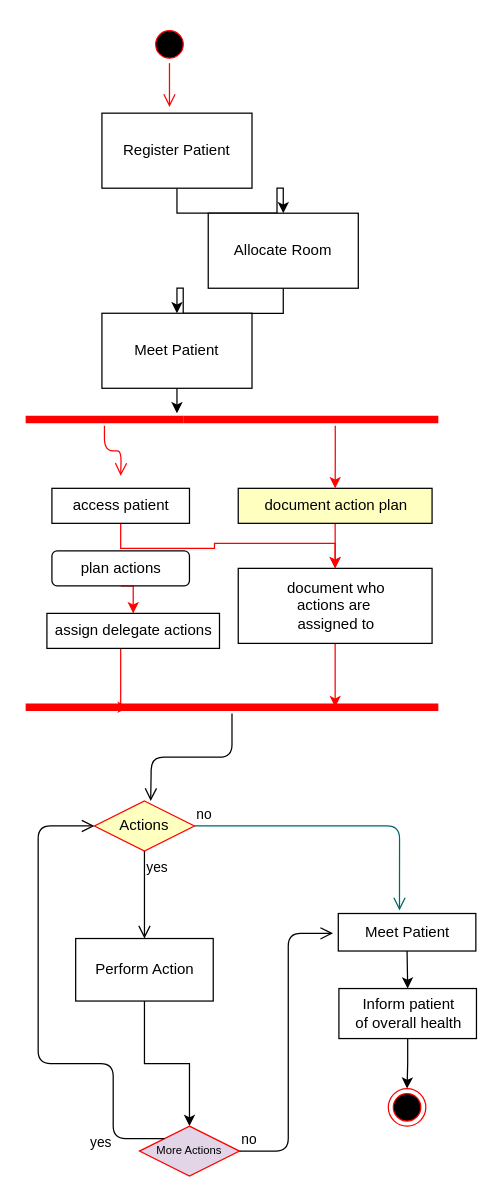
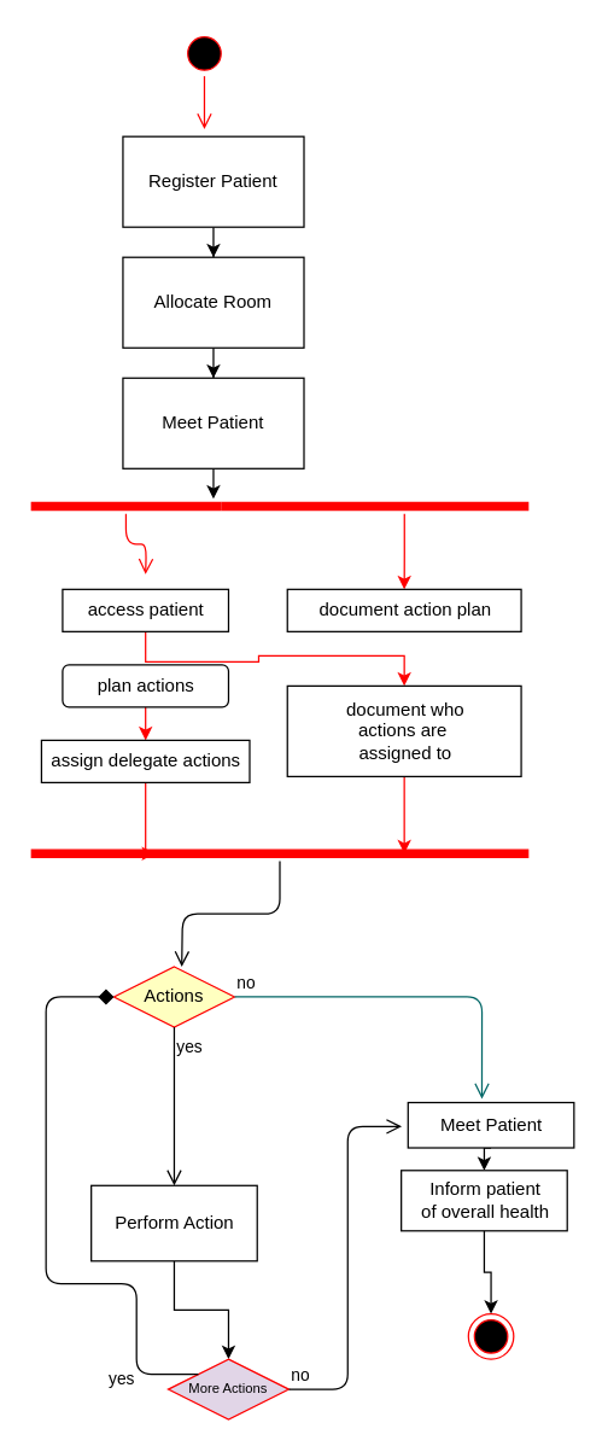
  <mxCell id="0" />
  <mxCell id="1" parent="0" />
  <mxCell id="2" value="" style="ellipse;html=1;shape=startState;fillColor=#000000;strokeColor=#ff0000;" vertex="1" parent="1"><mxGeometry x="120" y="20" width="30" height="30" as="geometry" /></mxCell>
  <mxCell id="3" value="" style="edgeStyle=orthogonalEdgeStyle;html=1;verticalAlign=bottom;endArrow=open;endSize=8;strokeColor=#ff0000;entryX=0.45;entryY=-0.083;entryDx=0;entryDy=0;entryPerimeter=0;" edge="1" source="2" parent="1"><mxGeometry relative="1" as="geometry"><mxPoint x="135" y="85" as="targetPoint" /></mxGeometry></mxCell>
  <mxCell id="4" value="" style="edgeStyle=orthogonalEdgeStyle;rounded=0;orthogonalLoop=1;jettySize=auto;html=1;" edge="1" parent="1" source="5" target="7"><mxGeometry relative="1" as="geometry" /></mxCell>
  <mxCell id="5" value="Register Patient" style="rounded=0;whiteSpace=wrap;html=1;" vertex="1" parent="1"><mxGeometry x="81" y="90" width="120" height="60" as="geometry" /></mxCell>
  <mxCell id="6" value="" style="edgeStyle=orthogonalEdgeStyle;rounded=0;orthogonalLoop=1;jettySize=auto;html=1;" edge="1" parent="1" source="7" target="9"><mxGeometry relative="1" as="geometry" /></mxCell>
- <mxCell id="7" value="Allocate Room" style="rounded=0;whiteSpace=wrap;html=1;" vertex="1" parent="1"><mxGeometry x="166" y="170" width="120" height="60" as="geometry" /></mxCell>
+ <mxCell id="7" value="Allocate Room" style="rounded=0;whiteSpace=wrap;html=1;" vertex="1" parent="1"><mxGeometry x="81" y="170" width="120" height="60" as="geometry" /></mxCell>
  <mxCell id="8" value="" style="edgeStyle=orthogonalEdgeStyle;rounded=0;orthogonalLoop=1;jettySize=auto;html=1;" edge="1" parent="1" source="9"><mxGeometry relative="1" as="geometry"><mxPoint x="141" y="330" as="targetPoint" /></mxGeometry></mxCell>
  <mxCell id="9" value="Meet Patient" style="rounded=0;whiteSpace=wrap;html=1;" vertex="1" parent="1"><mxGeometry x="81" y="250" width="120" height="60" as="geometry" /></mxCell>
  <mxCell id="10" value="" style="shape=line;html=1;strokeWidth=6;strokeColor=#ff0000;" vertex="1" parent="1"><mxGeometry x="20" y="330" width="126" height="10" as="geometry" /></mxCell>
  <mxCell id="11" value="" style="edgeStyle=orthogonalEdgeStyle;html=1;verticalAlign=bottom;endArrow=open;endSize=8;strokeColor=#ff0000;" edge="1" source="10" parent="1"><mxGeometry relative="1" as="geometry"><mxPoint x="96" y="380" as="targetPoint" /></mxGeometry></mxCell>
  <mxCell id="12" value="" style="shape=line;html=1;strokeWidth=6;strokeColor=#ff0000;" vertex="1" parent="1"><mxGeometry x="146" y="330" width="204" height="10" as="geometry" /></mxCell>
  <mxCell id="13" style="edgeStyle=orthogonalEdgeStyle;rounded=0;orthogonalLoop=1;jettySize=auto;html=1;exitX=0.5;exitY=1;exitDx=0;exitDy=0;strokeColor=#FF0000;" edge="1" parent="1" source="14" target="23"><mxGeometry relative="1" as="geometry" /></mxCell>
  <mxCell id="14" value="access patient" style="html=1;" vertex="1" parent="1"><mxGeometry x="41" y="390" width="110" height="28" as="geometry" /></mxCell>
  <mxCell id="15" style="edgeStyle=orthogonalEdgeStyle;rounded=0;orthogonalLoop=1;jettySize=auto;html=1;exitX=0.5;exitY=1;exitDx=0;exitDy=0;entryX=0.5;entryY=0;entryDx=0;entryDy=0;strokeColor=#FF0000;" edge="1" parent="1" source="16" target="18"><mxGeometry relative="1" as="geometry" /></mxCell>
  <mxCell id="16" value="plan actions" style="html=1;rounded=1;" vertex="1" parent="1"><mxGeometry x="41" y="440" width="110" height="28" as="geometry" /></mxCell>
  <mxCell id="17" value="" style="edgeStyle=orthogonalEdgeStyle;rounded=0;orthogonalLoop=1;jettySize=auto;html=1;strokeColor=#FF0000;entryX=0.25;entryY=0.5;entryDx=0;entryDy=0;entryPerimeter=0;" edge="1" parent="1" source="18" target="24"><mxGeometry relative="1" as="geometry"><mxPoint x="96" y="598" as="targetPoint" /><Array as="points"><mxPoint x="96" y="565" /></Array></mxGeometry></mxCell>
- <mxCell id="18" value="assign delegate actions" style="html=1;" vertex="1" parent="1"><mxGeometry x="37" y="490" width="138" height="28" as="geometry" /></mxCell>
+ <mxCell id="18" value="assign delegate actions" style="html=1;" vertex="1" parent="1"><mxGeometry x="27" y="490" width="138" height="28" as="geometry" /></mxCell>
  <mxCell id="19" style="edgeStyle=orthogonalEdgeStyle;rounded=0;orthogonalLoop=1;jettySize=auto;html=1;exitX=0.596;exitY=1;exitDx=0;exitDy=0;exitPerimeter=0;strokeColor=#FF0000;" edge="1" parent="1" source="12" target="21"><mxGeometry relative="1" as="geometry" /></mxCell>
- <mxCell id="20" style="edgeStyle=orthogonalEdgeStyle;rounded=0;orthogonalLoop=1;jettySize=auto;html=1;exitX=0.5;exitY=1;exitDx=0;exitDy=0;entryX=0.5;entryY=0;entryDx=0;entryDy=0;strokeColor=#FF0000;" edge="1" parent="1" source="21" target="23"><mxGeometry relative="1" as="geometry" /></mxCell>
- <mxCell id="21" value="document action plan" style="html=1;fillColor=#ffffc0;" vertex="1" parent="1"><mxGeometry x="190" y="390" width="155" height="28" as="geometry" /></mxCell>
+ <mxCell id="21" value="document action plan" style="html=1;" vertex="1" parent="1"><mxGeometry x="190" y="390" width="155" height="28" as="geometry" /></mxCell>
  <mxCell id="22" style="edgeStyle=orthogonalEdgeStyle;rounded=0;orthogonalLoop=1;jettySize=auto;html=1;exitX=0.5;exitY=1;exitDx=0;exitDy=0;entryX=0.75;entryY=0.5;entryDx=0;entryDy=0;entryPerimeter=0;strokeColor=#FF0000;" edge="1" parent="1" source="23" target="24"><mxGeometry relative="1" as="geometry" /></mxCell>
  <mxCell id="23" value="document who&lt;br&gt;actions are&amp;nbsp;&lt;br&gt;assigned to" style="html=1;" vertex="1" parent="1"><mxGeometry x="190" y="454" width="155" height="60" as="geometry" /></mxCell>
  <mxCell id="24" value="" style="shape=line;html=1;strokeWidth=6;strokeColor=#ff0000;" vertex="1" parent="1"><mxGeometry x="20" y="560" width="330" height="10" as="geometry" /></mxCell>
  <mxCell id="25" value="" style="edgeStyle=orthogonalEdgeStyle;html=1;verticalAlign=bottom;endArrow=open;endSize=8;strokeColor=#000000;" edge="1" source="24" parent="1"><mxGeometry relative="1" as="geometry"><mxPoint x="120" y="640" as="targetPoint" /></mxGeometry></mxCell>
  <mxCell id="26" value="Actions" style="rhombus;whiteSpace=wrap;html=1;fillColor=#ffffc0;strokeColor=#ff0000;" vertex="1" parent="1"><mxGeometry x="75" y="640" width="80" height="40" as="geometry" /></mxCell>
  <mxCell id="27" value="no" style="edgeStyle=orthogonalEdgeStyle;html=1;align=left;verticalAlign=bottom;endArrow=open;endSize=8;strokeColor=#006666;entryX=0.445;entryY=-0.081;entryDx=0;entryDy=0;entryPerimeter=0;" edge="1" source="26" parent="1" target="35"><mxGeometry x="-1" relative="1" as="geometry"><mxPoint x="255" y="660" as="targetPoint" /></mxGeometry></mxCell>
  <mxCell id="28" value="yes" style="edgeStyle=orthogonalEdgeStyle;html=1;align=left;verticalAlign=top;endArrow=open;endSize=8;strokeColor=#000000;entryX=0.5;entryY=0;entryDx=0;entryDy=0;" edge="1" source="26" parent="1" target="30"><mxGeometry x="-1" relative="1" as="geometry"><mxPoint x="115" y="740" as="targetPoint" /></mxGeometry></mxCell>
  <mxCell id="29" style="edgeStyle=orthogonalEdgeStyle;rounded=0;orthogonalLoop=1;jettySize=auto;html=1;exitX=0.5;exitY=1;exitDx=0;exitDy=0;strokeColor=#000000;" edge="1" parent="1" source="30" target="31"><mxGeometry relative="1" as="geometry" /></mxCell>
- <mxCell id="30" value="Perform Action" style="html=1;strokeColor=#000000;" vertex="1" parent="1"><mxGeometry x="60" y="750" width="110" height="50" as="geometry" /></mxCell>
+ <mxCell id="30" value="Perform Action" style="html=1;strokeColor=#000000;" vertex="1" parent="1"><mxGeometry x="60" y="785" width="110" height="50" as="geometry" /></mxCell>
  <mxCell id="31" value="More Actions" style="rhombus;whiteSpace=wrap;html=1;fillColor=#e1d5e7;strokeColor=#ff0000;fontSize=9;" vertex="1" parent="1"><mxGeometry x="111" y="900" width="80" height="40" as="geometry" /></mxCell>
  <mxCell id="32" value="no" style="edgeStyle=orthogonalEdgeStyle;html=1;align=left;verticalAlign=bottom;endArrow=open;endSize=8;strokeColor=#000000;entryX=-0.038;entryY=0.529;entryDx=0;entryDy=0;entryPerimeter=0;" edge="1" source="31" parent="1" target="35"><mxGeometry x="-1" relative="1" as="geometry"><mxPoint x="225" y="830" as="targetPoint" /><Array as="points"><mxPoint x="230" y="920" /><mxPoint x="230" y="746" /></Array></mxGeometry></mxCell>
- <mxCell id="33" value="yes" style="edgeStyle=orthogonalEdgeStyle;html=1;align=left;verticalAlign=top;endArrow=open;endSize=8;strokeColor=#000000;entryX=0;entryY=0.5;entryDx=0;entryDy=0;" edge="1" source="31" parent="1" target="26"><mxGeometry x="-0.742" y="20" relative="1" as="geometry"><mxPoint x="85" y="910" as="targetPoint" /><Array as="points"><mxPoint x="90" y="910" /><mxPoint x="90" y="850" /><mxPoint x="30" y="850" /><mxPoint x="30" y="660" /></Array><mxPoint as="offset" /></mxGeometry></mxCell>
+ <mxCell id="33" value="yes" style="edgeStyle=orthogonalEdgeStyle;html=1;align=left;verticalAlign=top;endArrow=diamond;endSize=8;strokeColor=#000000;entryX=0;entryY=0.5;entryDx=0;entryDy=0;" edge="1" source="31" parent="1" target="26"><mxGeometry x="-0.742" y="20" relative="1" as="geometry"><mxPoint x="85" y="910" as="targetPoint" /><Array as="points"><mxPoint x="90" y="910" /><mxPoint x="90" y="850" /><mxPoint x="30" y="850" /><mxPoint x="30" y="660" /></Array><mxPoint as="offset" /></mxGeometry></mxCell>
  <mxCell id="34" style="edgeStyle=orthogonalEdgeStyle;rounded=0;orthogonalLoop=1;jettySize=auto;html=1;exitX=0.5;exitY=1;exitDx=0;exitDy=0;entryX=0.5;entryY=0;entryDx=0;entryDy=0;strokeColor=#000000;" edge="1" parent="1" source="35" target="37"><mxGeometry relative="1" as="geometry" /></mxCell>
  <mxCell id="35" value="Meet Patient" style="html=1;strokeColor=#000000;" vertex="1" parent="1"><mxGeometry x="270" y="730" width="110" height="30" as="geometry" /></mxCell>
  <mxCell id="36" style="edgeStyle=orthogonalEdgeStyle;rounded=0;orthogonalLoop=1;jettySize=auto;html=1;entryX=0.5;entryY=0;entryDx=0;entryDy=0;" edge="1" parent="1" source="37" target="38"><mxGeometry relative="1" as="geometry" /></mxCell>
- <mxCell id="37" value="Inform patient &lt;br&gt;of overall health" style="html=1;strokeColor=#000000;" vertex="1" parent="1"><mxGeometry x="270.5" y="790" width="110" height="40" as="geometry" /></mxCell>
+ <mxCell id="37" value="Inform patient &lt;br&gt;of overall health" style="html=1;strokeColor=#000000;" vertex="1" parent="1"><mxGeometry x="265.5" y="775" width="110" height="40" as="geometry" /></mxCell>
  <mxCell id="38" value="" style="ellipse;html=1;shape=endState;fillColor=#000000;strokeColor=#ff0000;" vertex="1" parent="1"><mxGeometry x="310" y="870" width="30" height="30" as="geometry" /></mxCell>
